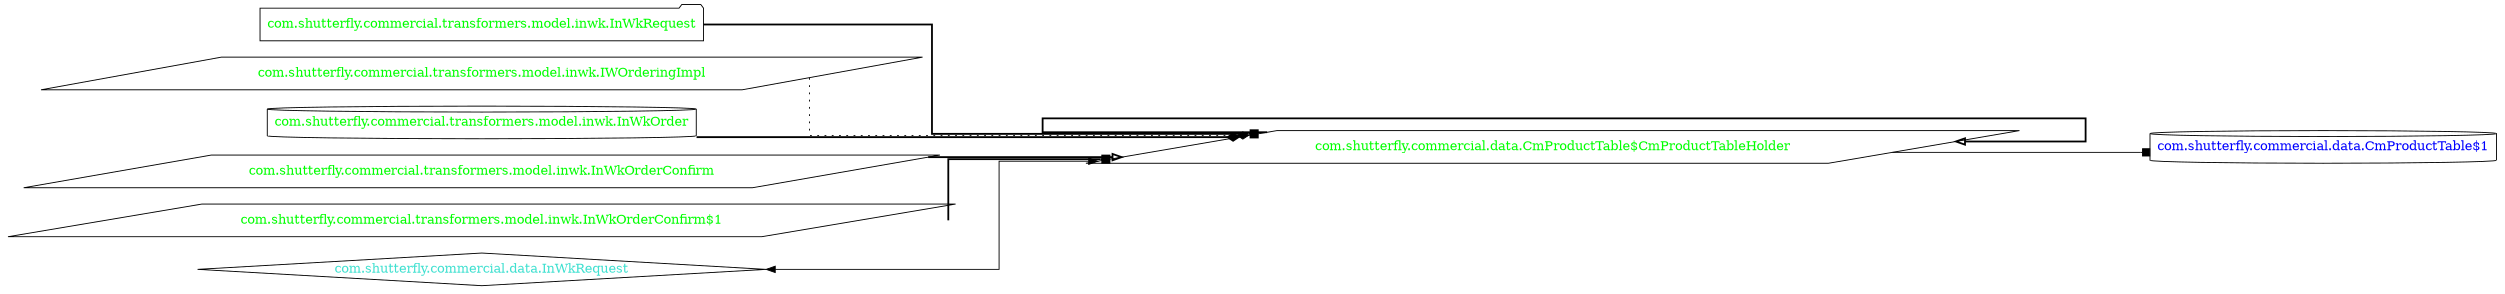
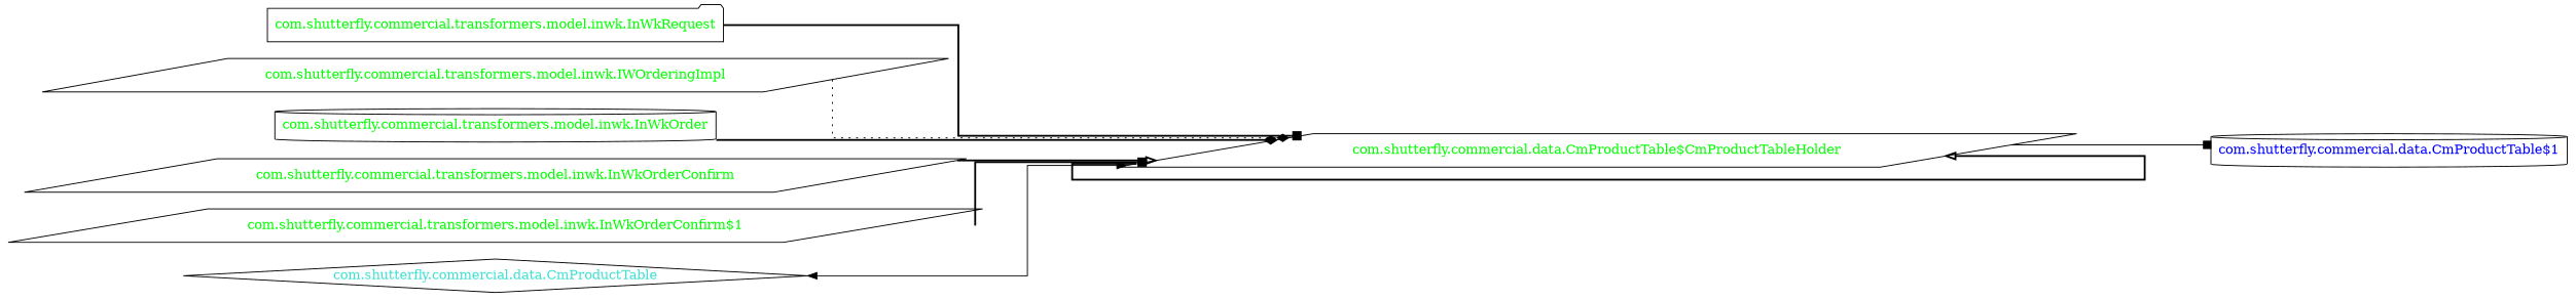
  digraph {
    concentrate=true
    rankdir=LR
    ranksep=2.0
    splines=ortho
    node [fontcolor=green shape=parallelogram]
    edge [style=bold arrowhead=box]
    "com.shutterfly.commercial.data.CmProductTable$CmProductTableHolder"
    "com.shutterfly.commercial.data.CmProductTable$1" [fontcolor=blue shape=cylinder]
    "com.shutterfly.commercial.transformers.model.inwk.InWkRequest" [shape=folder]
    "com.shutterfly.commercial.transformers.model.inwk.IWOrderingImpl"
    "com.shutterfly.commercial.transformers.model.inwk.InWkOrder" [shape=cylinder]
    "com.shutterfly.commercial.transformers.model.inwk.InWkOrderConfirm"
    "com.shutterfly.commercial.transformers.model.inwk.InWkOrderConfirm$1"
-   "com.shutterfly.commercial.data.CmProductTable" [fontcolor=turquoise shape=diamond label="com.shutterfly.commercial.data.InWkRequest"]
+   "com.shutterfly.commercial.data.CmProductTable" [fontcolor=turquoise shape=diamond]
    "com.shutterfly.commercial.data.CmProductTable$CmProductTableHolder" -> "com.shutterfly.commercial.data.CmProductTable$CmProductTableHolder" [arrowhead=onormal]
    "com.shutterfly.commercial.data.CmProductTable$CmProductTableHolder" -> "com.shutterfly.commercial.data.CmProductTable$1" [style=solid]
    "com.shutterfly.commercial.transformers.model.inwk.InWkRequest" -> "com.shutterfly.commercial.data.CmProductTable$CmProductTableHolder"
    "com.shutterfly.commercial.transformers.model.inwk.IWOrderingImpl" -> "com.shutterfly.commercial.data.CmProductTable$CmProductTableHolder" [style=dotted arrowhead=diamond]
    "com.shutterfly.commercial.transformers.model.inwk.InWkOrder" -> "com.shutterfly.commercial.data.CmProductTable$CmProductTableHolder" [arrowhead=diamond]
    "com.shutterfly.commercial.transformers.model.inwk.InWkOrderConfirm" -> "com.shutterfly.commercial.data.CmProductTable$CmProductTableHolder" [arrowhead=onormal]
    "com.shutterfly.commercial.transformers.model.inwk.InWkOrderConfirm$1" -> "com.shutterfly.commercial.data.CmProductTable$CmProductTableHolder"
    "com.shutterfly.commercial.data.CmProductTable" -> "com.shutterfly.commercial.data.CmProductTable$CmProductTableHolder" [dir=both style=solid arrowhead=""]
  }
